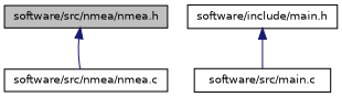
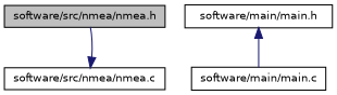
  digraph {
    node [color=black fillcolor=white fontname=Helvetica fontsize=10 shape=record style=filled]
    edge [color=midnightblue dir=back fontname=Helvetica fontsize=10 labelfontname=Helvetica labelfontsize=10 style=solid]
    n1 [fillcolor=grey75 fontcolor=black height=0.2 label="software/src/nmea/nmea.h" width=0.4]
    n2 [height=0.2 label="software/src/nmea/nmea.c" width=0.4]
-   n3 [height=0.2 label="software/include/main.h" width=0.4]
-   n4 [height=0.2 label="software/src/main.c" width=0.4]
-   n1 -> n2
+   n3 [height=0.2 label="software/main/main.h" width=0.4]
+   n4 [height=0.2 label="software/main/main.c" width=0.4]
+   n2 -> n1
    n3 -> n4
  }
